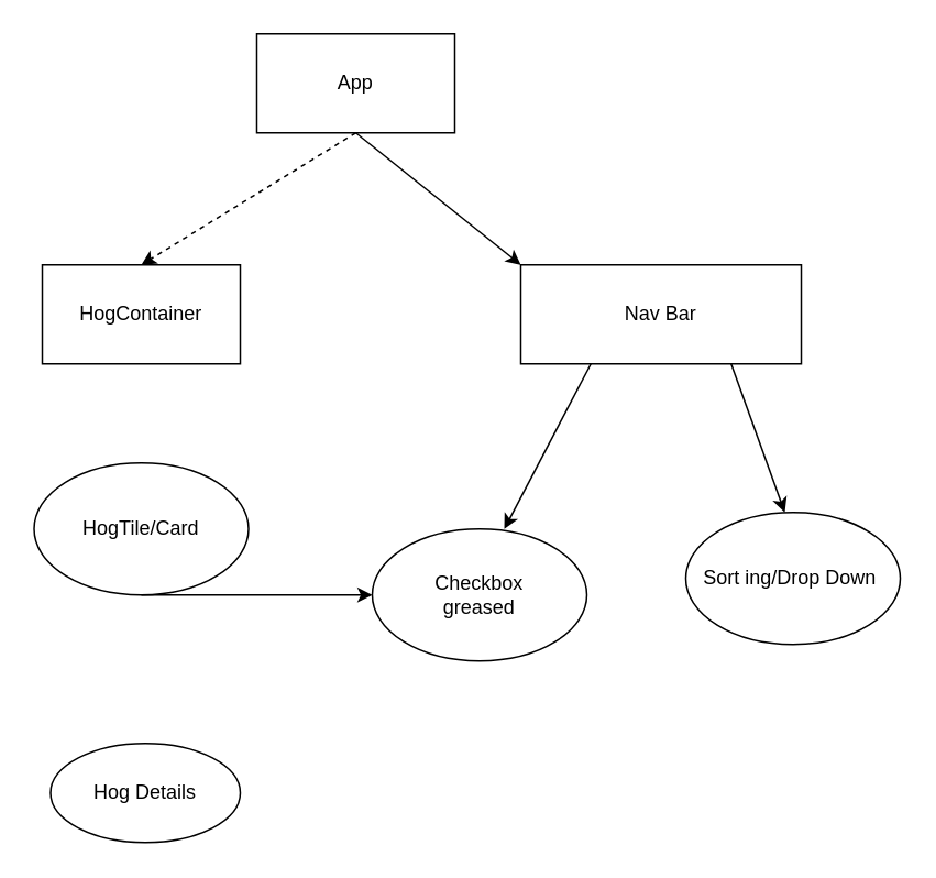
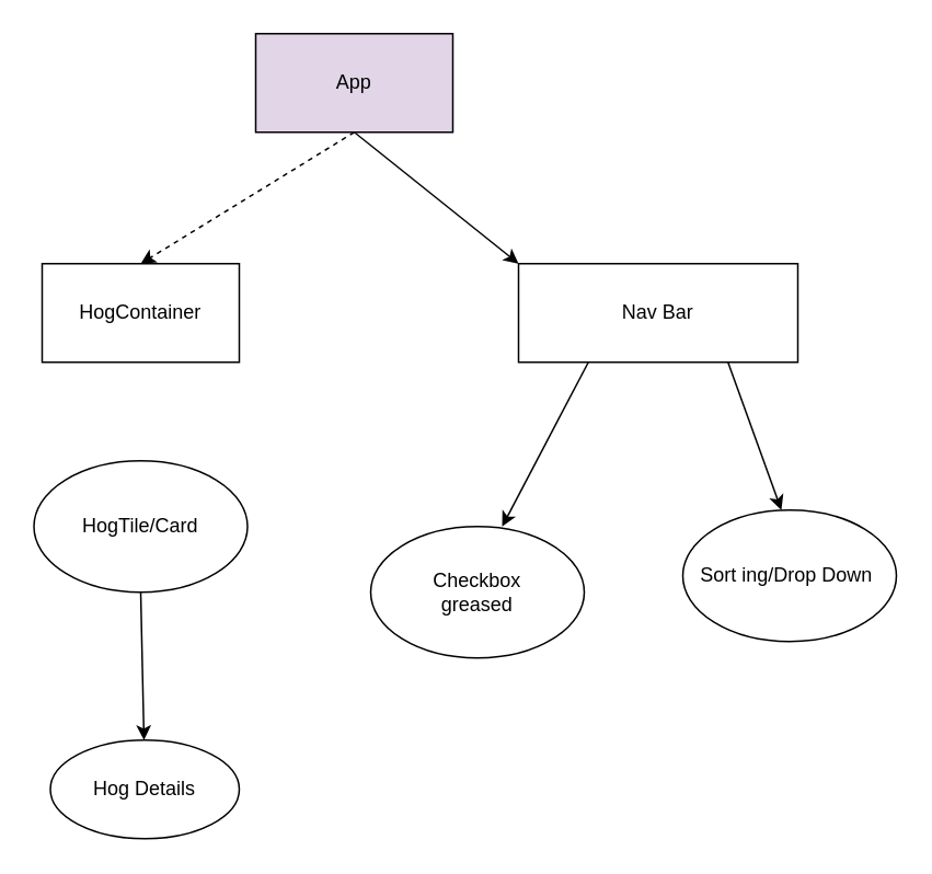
  <mxCell id="0" />
  <mxCell id="1" parent="0" />
  <mxCell id="2" style="edgeStyle=none;html=1;exitX=0.5;exitY=1;exitDx=0;exitDy=0;entryX=0.5;entryY=0;entryDx=0;entryDy=0;dashed=1;" parent="1" source="4" target="8" edge="1"><mxGeometry relative="1" as="geometry" /></mxCell>
  <mxCell id="3" style="html=1;exitX=0.5;exitY=1;exitDx=0;exitDy=0;entryX=0;entryY=0;entryDx=0;entryDy=0;" parent="1" source="4" target="11" edge="1"><mxGeometry relative="1" as="geometry"><Array as="points" /></mxGeometry></mxCell>
- <mxCell id="4" value="App" style="whiteSpace=wrap;html=1;" parent="1" vertex="1"><mxGeometry x="155" y="20" width="120" height="60" as="geometry" /></mxCell>
- <mxCell id="5" style="html=1;exitX=0.5;exitY=1;exitDx=0;exitDy=0;" parent="1" source="6" target="12" edge="1"><mxGeometry relative="1" as="geometry" /></mxCell>
+ <mxCell id="4" value="App" style="whiteSpace=wrap;html=1;fillColor=#e1d5e7;" parent="1" vertex="1"><mxGeometry x="155" y="20" width="120" height="60" as="geometry" /></mxCell>
+ <mxCell id="5" style="html=1;exitX=0.5;exitY=1;exitDx=0;exitDy=0;" parent="1" source="6" target="7" edge="1"><mxGeometry relative="1" as="geometry" /></mxCell>
  <mxCell id="6" value="HogTile/Card" style="ellipse;whiteSpace=wrap;html=1;" parent="1" vertex="1"><mxGeometry x="20" y="280" width="130" height="80" as="geometry" /></mxCell>
  <mxCell id="7" value="Hog Details" style="ellipse;whiteSpace=wrap;html=1;" parent="1" vertex="1"><mxGeometry x="30" y="450" width="115" height="60" as="geometry" /></mxCell>
  <mxCell id="8" value="&lt;span&gt;HogContainer&lt;/span&gt;" style="whiteSpace=wrap;html=1;" parent="1" vertex="1"><mxGeometry x="25" y="160" width="120" height="60" as="geometry" /></mxCell>
  <mxCell id="9" style="html=1;exitX=0.25;exitY=1;exitDx=0;exitDy=0;" parent="1" source="11" edge="1"><mxGeometry relative="1" as="geometry"><mxPoint x="305" y="320" as="targetPoint" /></mxGeometry></mxCell>
  <mxCell id="10" style="edgeStyle=none;html=1;exitX=0.75;exitY=1;exitDx=0;exitDy=0;" parent="1" source="11" edge="1"><mxGeometry relative="1" as="geometry"><mxPoint x="475" y="310" as="targetPoint" /></mxGeometry></mxCell>
  <mxCell id="11" value="Nav Bar" style="whiteSpace=wrap;html=1;" parent="1" vertex="1"><mxGeometry x="315" y="160" width="170" height="60" as="geometry" /></mxCell>
  <mxCell id="12" value="Checkbox&lt;br&gt;greased" style="ellipse;whiteSpace=wrap;html=1;" parent="1" vertex="1"><mxGeometry x="225" y="320" width="130" height="80" as="geometry" /></mxCell>
  <mxCell id="13" value="Sort ing/Drop Down&amp;nbsp;" style="ellipse;whiteSpace=wrap;html=1;" parent="1" vertex="1"><mxGeometry x="415" y="310" width="130" height="80" as="geometry" /></mxCell>
